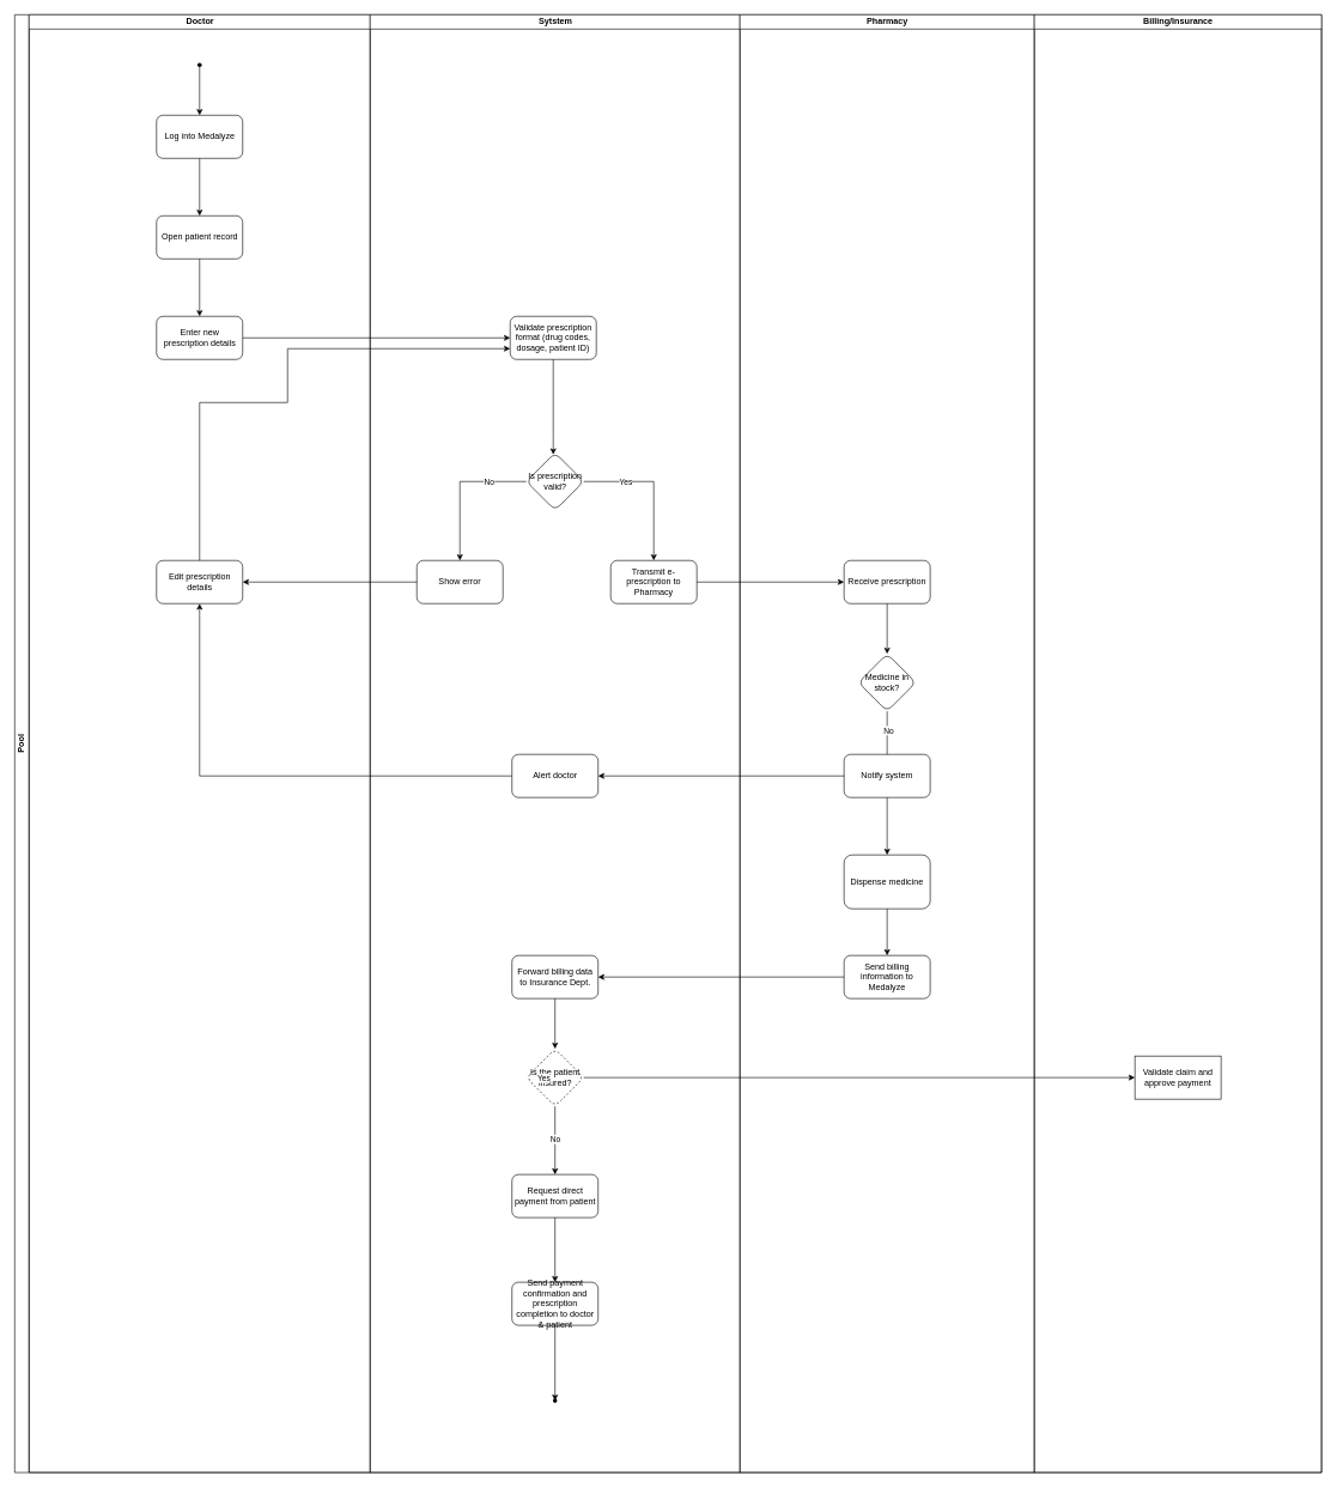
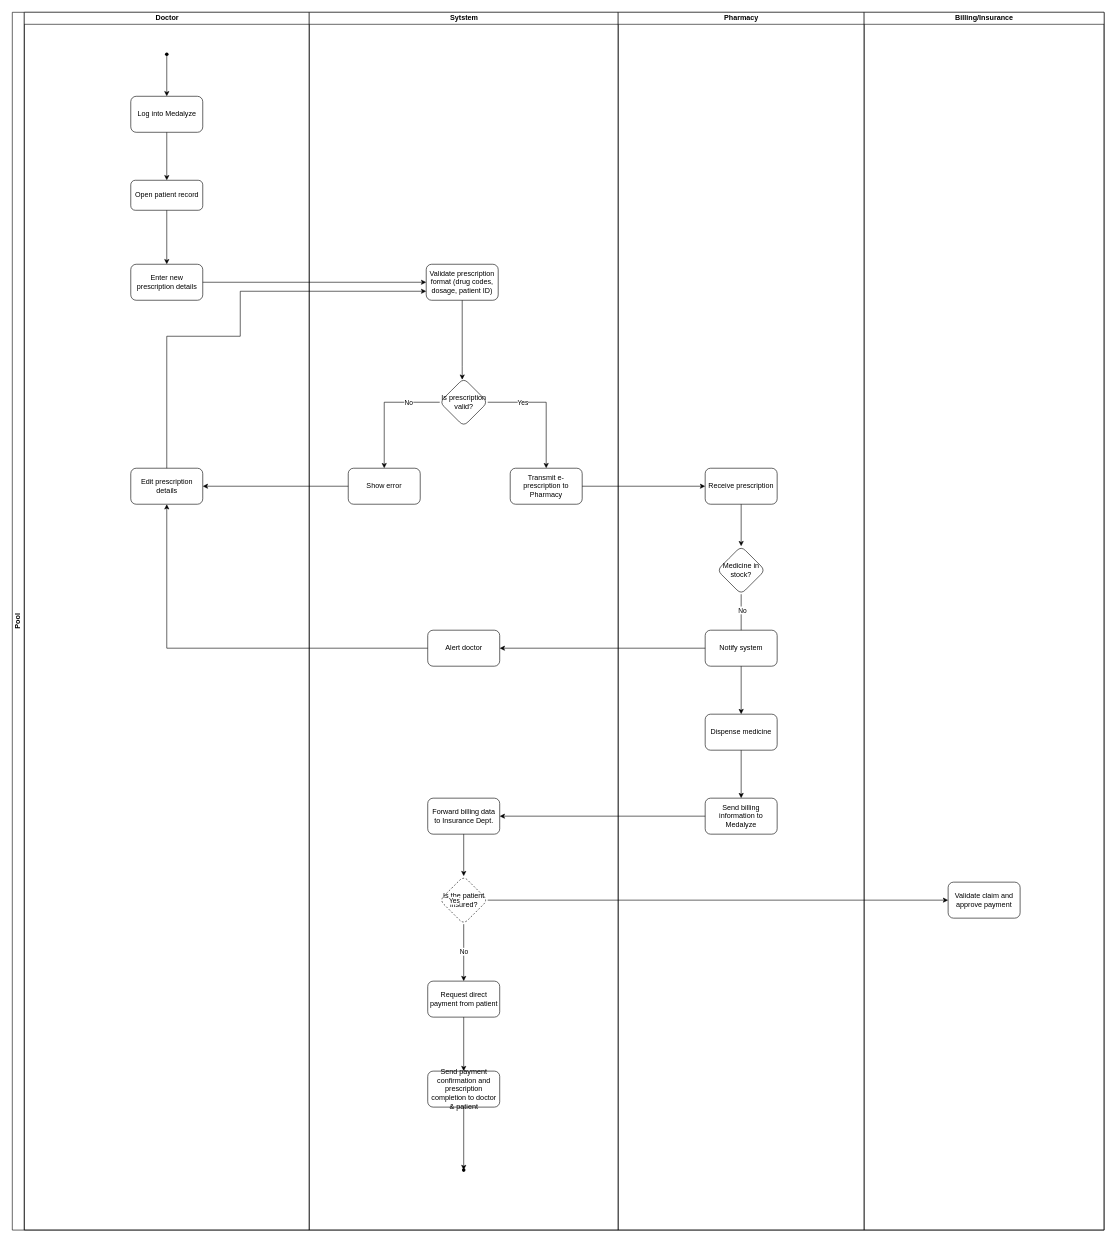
  <mxCell id="0" />
  <mxCell id="1" parent="0" />
  <mxCell id="2" value="Pool" style="swimlane;html=1;childLayout=stackLayout;resizeParent=1;resizeParentMax=0;startSize=20;horizontal=0;horizontalStack=1;whiteSpace=wrap;" vertex="1" parent="1"><mxGeometry x="20" y="20" width="1820" height="2030" as="geometry" /></mxCell>
  <mxCell id="3" value="Doctor" style="swimlane;html=1;startSize=20;" vertex="1" parent="2"><mxGeometry x="20" width="475" height="2030" as="geometry" /></mxCell>
  <mxCell id="4" value="" style="edgeStyle=orthogonalEdgeStyle;rounded=0;orthogonalLoop=1;jettySize=auto;html=1;" edge="1" parent="3" source="5" target="7"><mxGeometry relative="1" as="geometry" /></mxCell>
  <mxCell id="5" value="" style="shape=waypoint;sketch=0;size=6;pointerEvents=1;points=[];fillColor=none;resizable=0;rotatable=0;perimeter=centerPerimeter;snapToPoint=1;" vertex="1" parent="3"><mxGeometry x="227.5" y="60" width="20" height="20" as="geometry" /></mxCell>
  <mxCell id="6" value="" style="edgeStyle=orthogonalEdgeStyle;rounded=0;orthogonalLoop=1;jettySize=auto;html=1;" edge="1" parent="3" source="7" target="9"><mxGeometry relative="1" as="geometry" /></mxCell>
  <mxCell id="7" value="Log into Medalyze" style="rounded=1;whiteSpace=wrap;html=1;fillColor=none;sketch=0;pointerEvents=1;resizable=0;" vertex="1" parent="3"><mxGeometry x="177.5" y="140" width="120" height="60" as="geometry" /></mxCell>
  <mxCell id="8" value="" style="edgeStyle=orthogonalEdgeStyle;rounded=0;orthogonalLoop=1;jettySize=auto;html=1;" edge="1" parent="3" source="9" target="10"><mxGeometry relative="1" as="geometry" /></mxCell>
- <mxCell id="9" value="Open patient record" style="rounded=1;whiteSpace=wrap;html=1;fillColor=none;sketch=0;pointerEvents=1;resizable=0;" vertex="1" parent="3"><mxGeometry x="177.5" y="280" width="120" height="60" as="geometry" /></mxCell>
+ <mxCell id="9" value="Open patient record" style="rounded=1;whiteSpace=wrap;html=1;fillColor=none;sketch=0;pointerEvents=1;resizable=0;" vertex="1" parent="3"><mxGeometry x="177.5" y="280" width="120" height="50" as="geometry" /></mxCell>
  <mxCell id="10" value="Enter new prescription details" style="rounded=1;whiteSpace=wrap;html=1;fillColor=none;sketch=0;pointerEvents=1;resizable=0;" vertex="1" parent="3"><mxGeometry x="177.5" y="420" width="120" height="60" as="geometry" /></mxCell>
  <mxCell id="11" value="Edit prescription details" style="rounded=1;whiteSpace=wrap;html=1;fillColor=none;sketch=0;pointerEvents=1;resizable=0;" vertex="1" parent="3"><mxGeometry x="177.5" y="760" width="120" height="60" as="geometry" /></mxCell>
  <mxCell id="12" value="Sytstem" style="swimlane;html=1;startSize=20;" vertex="1" parent="2"><mxGeometry x="495" width="515" height="2030" as="geometry" /></mxCell>
  <mxCell id="13" value="" style="edgeStyle=orthogonalEdgeStyle;rounded=0;orthogonalLoop=1;jettySize=auto;html=1;" edge="1" parent="12" source="14" target="19"><mxGeometry relative="1" as="geometry"><Array as="points"><mxPoint x="255" y="590" /><mxPoint x="255" y="590" /></Array></mxGeometry></mxCell>
  <mxCell id="14" value="Validate prescription format (drug codes, dosage, patient ID)" style="rounded=1;whiteSpace=wrap;html=1;fillColor=none;sketch=0;pointerEvents=1;resizable=0;" vertex="1" parent="12"><mxGeometry x="195" y="420" width="120" height="60" as="geometry" /></mxCell>
  <mxCell id="15" value="" style="edgeStyle=orthogonalEdgeStyle;rounded=0;orthogonalLoop=1;jettySize=auto;html=1;exitX=1;exitY=0.5;exitDx=0;exitDy=0;" edge="1" parent="12" source="19" target="20"><mxGeometry relative="1" as="geometry" /></mxCell>
  <mxCell id="16" value="Yes" style="edgeLabel;html=1;align=center;verticalAlign=middle;resizable=0;points=[];" vertex="1" connectable="0" parent="15"><mxGeometry x="-0.105" y="1" relative="1" as="geometry"><mxPoint x="-35" y="1" as="offset" /></mxGeometry></mxCell>
  <mxCell id="17" value="" style="edgeStyle=orthogonalEdgeStyle;rounded=0;orthogonalLoop=1;jettySize=auto;html=1;exitX=0;exitY=0.5;exitDx=0;exitDy=0;" edge="1" parent="12" source="19" target="21"><mxGeometry relative="1" as="geometry" /></mxCell>
  <mxCell id="18" value="No" style="edgeLabel;html=1;align=center;verticalAlign=middle;resizable=0;points=[];" vertex="1" connectable="0" parent="17"><mxGeometry x="-0.347" relative="1" as="geometry"><mxPoint x="14" as="offset" /></mxGeometry></mxCell>
  <mxCell id="19" value="Is prescription valid?" style="rhombus;whiteSpace=wrap;html=1;fillColor=none;rounded=1;sketch=0;pointerEvents=1;resizable=0;" vertex="1" parent="12"><mxGeometry x="217.5" y="610" width="80" height="80" as="geometry" /></mxCell>
  <mxCell id="20" value="Transmit e-prescription to Pharmacy" style="rounded=1;whiteSpace=wrap;html=1;fillColor=none;sketch=0;pointerEvents=1;resizable=0;" vertex="1" parent="12"><mxGeometry x="335" y="760" width="120" height="60" as="geometry" /></mxCell>
  <mxCell id="21" value="Show error" style="rounded=1;whiteSpace=wrap;html=1;fillColor=none;sketch=0;pointerEvents=1;resizable=0;" vertex="1" parent="12"><mxGeometry x="65" y="760" width="120" height="60" as="geometry" /></mxCell>
  <mxCell id="22" value="Alert doctor" style="whiteSpace=wrap;html=1;fillColor=none;rounded=1;sketch=0;pointerEvents=1;resizable=0;" vertex="1" parent="12"><mxGeometry x="197.5" y="1030" width="120" height="60" as="geometry" /></mxCell>
  <mxCell id="23" value="" style="edgeStyle=orthogonalEdgeStyle;rounded=0;orthogonalLoop=1;jettySize=auto;html=1;" edge="1" parent="12" source="24" target="27"><mxGeometry relative="1" as="geometry" /></mxCell>
  <mxCell id="24" value="Forward billing data to Insurance Dept." style="rounded=1;whiteSpace=wrap;html=1;fillColor=none;sketch=0;pointerEvents=1;resizable=0;" vertex="1" parent="12"><mxGeometry x="197.5" y="1310" width="120" height="60" as="geometry" /></mxCell>
  <mxCell id="25" value="" style="edgeStyle=orthogonalEdgeStyle;rounded=0;orthogonalLoop=1;jettySize=auto;html=1;" edge="1" parent="12" source="27" target="29"><mxGeometry relative="1" as="geometry" /></mxCell>
  <mxCell id="26" value="No" style="edgeLabel;html=1;align=center;verticalAlign=middle;resizable=0;points=[];" vertex="1" connectable="0" parent="25"><mxGeometry x="-0.051" relative="1" as="geometry"><mxPoint as="offset" /></mxGeometry></mxCell>
  <mxCell id="27" value="Is the patient insured?" style="rhombus;whiteSpace=wrap;html=1;fillColor=none;rounded=1;sketch=0;pointerEvents=1;resizable=0;dashed=1;" vertex="1" parent="12"><mxGeometry x="217.5" y="1440" width="80" height="80" as="geometry" /></mxCell>
  <mxCell id="28" value="" style="edgeStyle=orthogonalEdgeStyle;rounded=0;orthogonalLoop=1;jettySize=auto;html=1;" edge="1" parent="12" source="29" target="31"><mxGeometry relative="1" as="geometry" /></mxCell>
  <mxCell id="29" value="Request direct payment from patient" style="rounded=1;whiteSpace=wrap;html=1;fillColor=none;sketch=0;pointerEvents=1;resizable=0;" vertex="1" parent="12"><mxGeometry x="197.5" y="1615" width="120" height="60" as="geometry" /></mxCell>
  <mxCell id="30" value="" style="edgeStyle=orthogonalEdgeStyle;rounded=0;orthogonalLoop=1;jettySize=auto;html=1;" edge="1" parent="12" source="31" target="32"><mxGeometry relative="1" as="geometry" /></mxCell>
  <mxCell id="31" value="Send payment confirmation and prescription completion to doctor &amp;amp; patient" style="rounded=1;whiteSpace=wrap;html=1;fillColor=none;sketch=0;pointerEvents=1;resizable=0;" vertex="1" parent="12"><mxGeometry x="197.5" y="1765" width="120" height="60" as="geometry" /></mxCell>
  <mxCell id="32" value="" style="shape=waypoint;sketch=0;size=6;pointerEvents=1;points=[];fillColor=none;resizable=0;rotatable=0;perimeter=centerPerimeter;snapToPoint=1;rounded=1;" vertex="1" parent="12"><mxGeometry x="247.5" y="1920" width="20" height="20" as="geometry" /></mxCell>
  <mxCell id="33" value="Pharmacy" style="swimlane;html=1;startSize=20;" vertex="1" parent="2"><mxGeometry x="1010" width="410" height="2030" as="geometry" /></mxCell>
  <mxCell id="34" value="Receive prescription" style="rounded=1;whiteSpace=wrap;html=1;fillColor=none;sketch=0;pointerEvents=1;resizable=0;" vertex="1" parent="33"><mxGeometry x="145" y="760" width="120" height="60" as="geometry" /></mxCell>
  <mxCell id="35" value="" style="edgeStyle=orthogonalEdgeStyle;rounded=0;orthogonalLoop=1;jettySize=auto;html=1;endArrow=none;" edge="1" parent="33" source="37" target="40"><mxGeometry relative="1" as="geometry" /></mxCell>
  <mxCell id="36" value="No" style="edgeLabel;html=1;align=center;verticalAlign=middle;resizable=0;points=[];" vertex="1" connectable="0" parent="35"><mxGeometry x="-0.117" y="1" relative="1" as="geometry"><mxPoint as="offset" /></mxGeometry></mxCell>
  <mxCell id="37" value="Medicine in stock?" style="rhombus;whiteSpace=wrap;html=1;fillColor=none;rounded=1;sketch=0;pointerEvents=1;resizable=0;" vertex="1" parent="33"><mxGeometry x="165" y="890" width="80" height="80" as="geometry" /></mxCell>
  <mxCell id="38" value="" style="edgeStyle=orthogonalEdgeStyle;rounded=0;orthogonalLoop=1;jettySize=auto;html=1;" edge="1" parent="33" source="34" target="37"><mxGeometry relative="1" as="geometry" /></mxCell>
  <mxCell id="39" value="" style="edgeStyle=orthogonalEdgeStyle;rounded=0;orthogonalLoop=1;jettySize=auto;html=1;" edge="1" parent="33" source="40" target="42"><mxGeometry relative="1" as="geometry" /></mxCell>
  <mxCell id="40" value="Notify system" style="rounded=1;whiteSpace=wrap;html=1;fillColor=none;sketch=0;pointerEvents=1;resizable=0;" vertex="1" parent="33"><mxGeometry x="145" y="1030" width="120" height="60" as="geometry" /></mxCell>
  <mxCell id="41" value="" style="edgeStyle=orthogonalEdgeStyle;rounded=0;orthogonalLoop=1;jettySize=auto;html=1;" edge="1" parent="33" source="42" target="43"><mxGeometry relative="1" as="geometry" /></mxCell>
- <mxCell id="42" value="Dispense medicine" style="rounded=1;whiteSpace=wrap;html=1;fillColor=none;sketch=0;pointerEvents=1;resizable=0;" vertex="1" parent="33"><mxGeometry x="145" y="1170" width="120" height="75" as="geometry" /></mxCell>
+ <mxCell id="42" value="Dispense medicine" style="rounded=1;whiteSpace=wrap;html=1;fillColor=none;sketch=0;pointerEvents=1;resizable=0;" vertex="1" parent="33"><mxGeometry x="145" y="1170" width="120" height="60" as="geometry" /></mxCell>
  <mxCell id="43" value="Send billing information to Medalyze" style="whiteSpace=wrap;html=1;fillColor=none;rounded=1;sketch=0;pointerEvents=1;resizable=0;" vertex="1" parent="33"><mxGeometry x="145" y="1310" width="120" height="60" as="geometry" /></mxCell>
  <mxCell id="44" value="Billing/Insurance" style="swimlane;html=1;startSize=20;" vertex="1" parent="2"><mxGeometry x="1420" width="400" height="2030" as="geometry" /></mxCell>
- <mxCell id="45" value="Validate claim and approve payment" style="whiteSpace=wrap;html=1;fillColor=none;sketch=0;pointerEvents=1;resizable=0;rounded=0;" vertex="1" parent="44"><mxGeometry x="140" y="1450" width="120" height="60" as="geometry" /></mxCell>
+ <mxCell id="45" value="Validate claim and approve payment" style="rounded=1;whiteSpace=wrap;html=1;fillColor=none;sketch=0;pointerEvents=1;resizable=0;" vertex="1" parent="44"><mxGeometry x="140" y="1450" width="120" height="60" as="geometry" /></mxCell>
  <mxCell id="46" value="" style="edgeStyle=orthogonalEdgeStyle;rounded=0;orthogonalLoop=1;jettySize=auto;html=1;" edge="1" parent="2" source="10" target="14"><mxGeometry relative="1" as="geometry" /></mxCell>
  <mxCell id="47" value="" style="edgeStyle=orthogonalEdgeStyle;rounded=0;orthogonalLoop=1;jettySize=auto;html=1;" edge="1" parent="2" source="21" target="11"><mxGeometry relative="1" as="geometry" /></mxCell>
  <mxCell id="48" value="" style="edgeStyle=orthogonalEdgeStyle;rounded=0;orthogonalLoop=1;jettySize=auto;html=1;" edge="1" parent="2" source="20" target="34"><mxGeometry relative="1" as="geometry" /></mxCell>
  <mxCell id="49" value="" style="edgeStyle=orthogonalEdgeStyle;rounded=0;orthogonalLoop=1;jettySize=auto;html=1;" edge="1" parent="2" source="40" target="22"><mxGeometry relative="1" as="geometry" /></mxCell>
  <mxCell id="50" style="edgeStyle=orthogonalEdgeStyle;rounded=0;orthogonalLoop=1;jettySize=auto;html=1;entryX=0.5;entryY=1;entryDx=0;entryDy=0;" edge="1" parent="2" source="22" target="11"><mxGeometry relative="1" as="geometry"><mxPoint x="230" y="800" as="targetPoint" /></mxGeometry></mxCell>
  <mxCell id="51" value="" style="edgeStyle=orthogonalEdgeStyle;rounded=0;orthogonalLoop=1;jettySize=auto;html=1;" edge="1" parent="2" source="43" target="24"><mxGeometry relative="1" as="geometry" /></mxCell>
  <mxCell id="52" style="edgeStyle=orthogonalEdgeStyle;rounded=0;orthogonalLoop=1;jettySize=auto;html=1;exitX=0.5;exitY=0;exitDx=0;exitDy=0;entryX=0;entryY=0.75;entryDx=0;entryDy=0;" edge="1" parent="2" source="11" target="14"><mxGeometry relative="1" as="geometry"><mxPoint x="235" y="745" as="sourcePoint" /><mxPoint x="670" y="472" as="targetPoint" /><Array as="points"><mxPoint x="258" y="540" /><mxPoint x="380" y="540" /><mxPoint x="380" y="465" /></Array></mxGeometry></mxCell>
  <mxCell id="53" value="" style="edgeStyle=orthogonalEdgeStyle;rounded=0;orthogonalLoop=1;jettySize=auto;html=1;" edge="1" parent="2" source="27" target="45"><mxGeometry relative="1" as="geometry" /></mxCell>
  <mxCell id="54" value="Yes" style="edgeLabel;html=1;align=center;verticalAlign=middle;resizable=0;points=[];" vertex="1" connectable="0" parent="53"><mxGeometry x="-0.159" relative="1" as="geometry"><mxPoint x="-379" as="offset" /></mxGeometry></mxCell>
